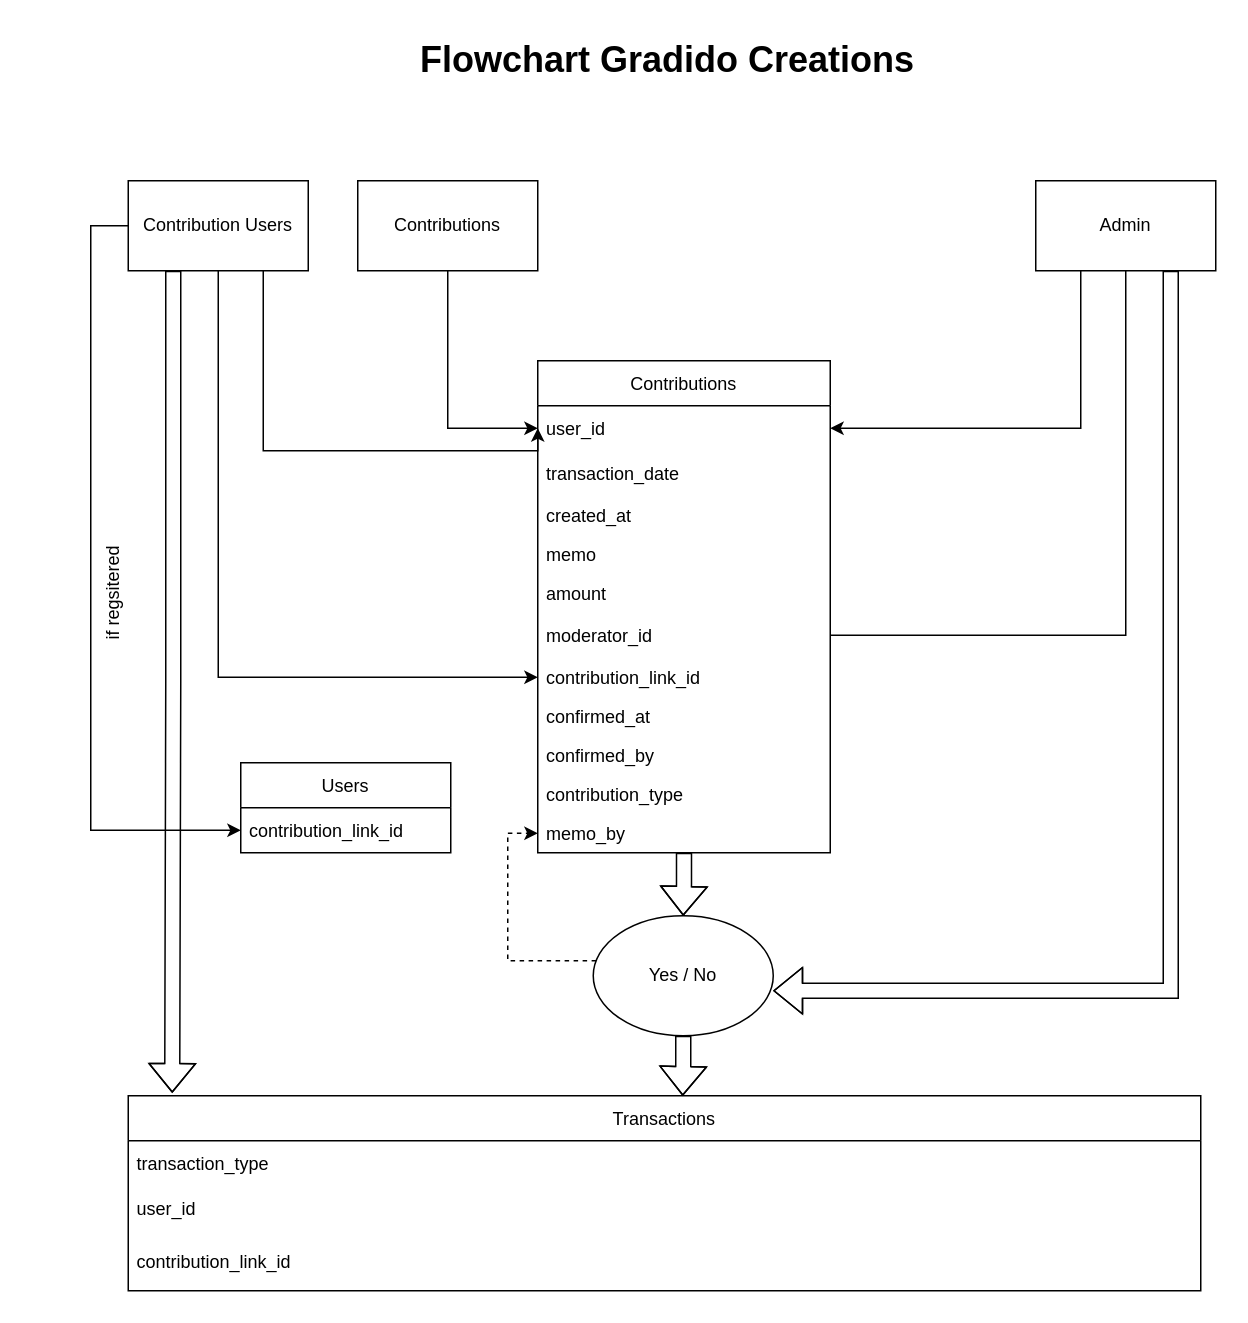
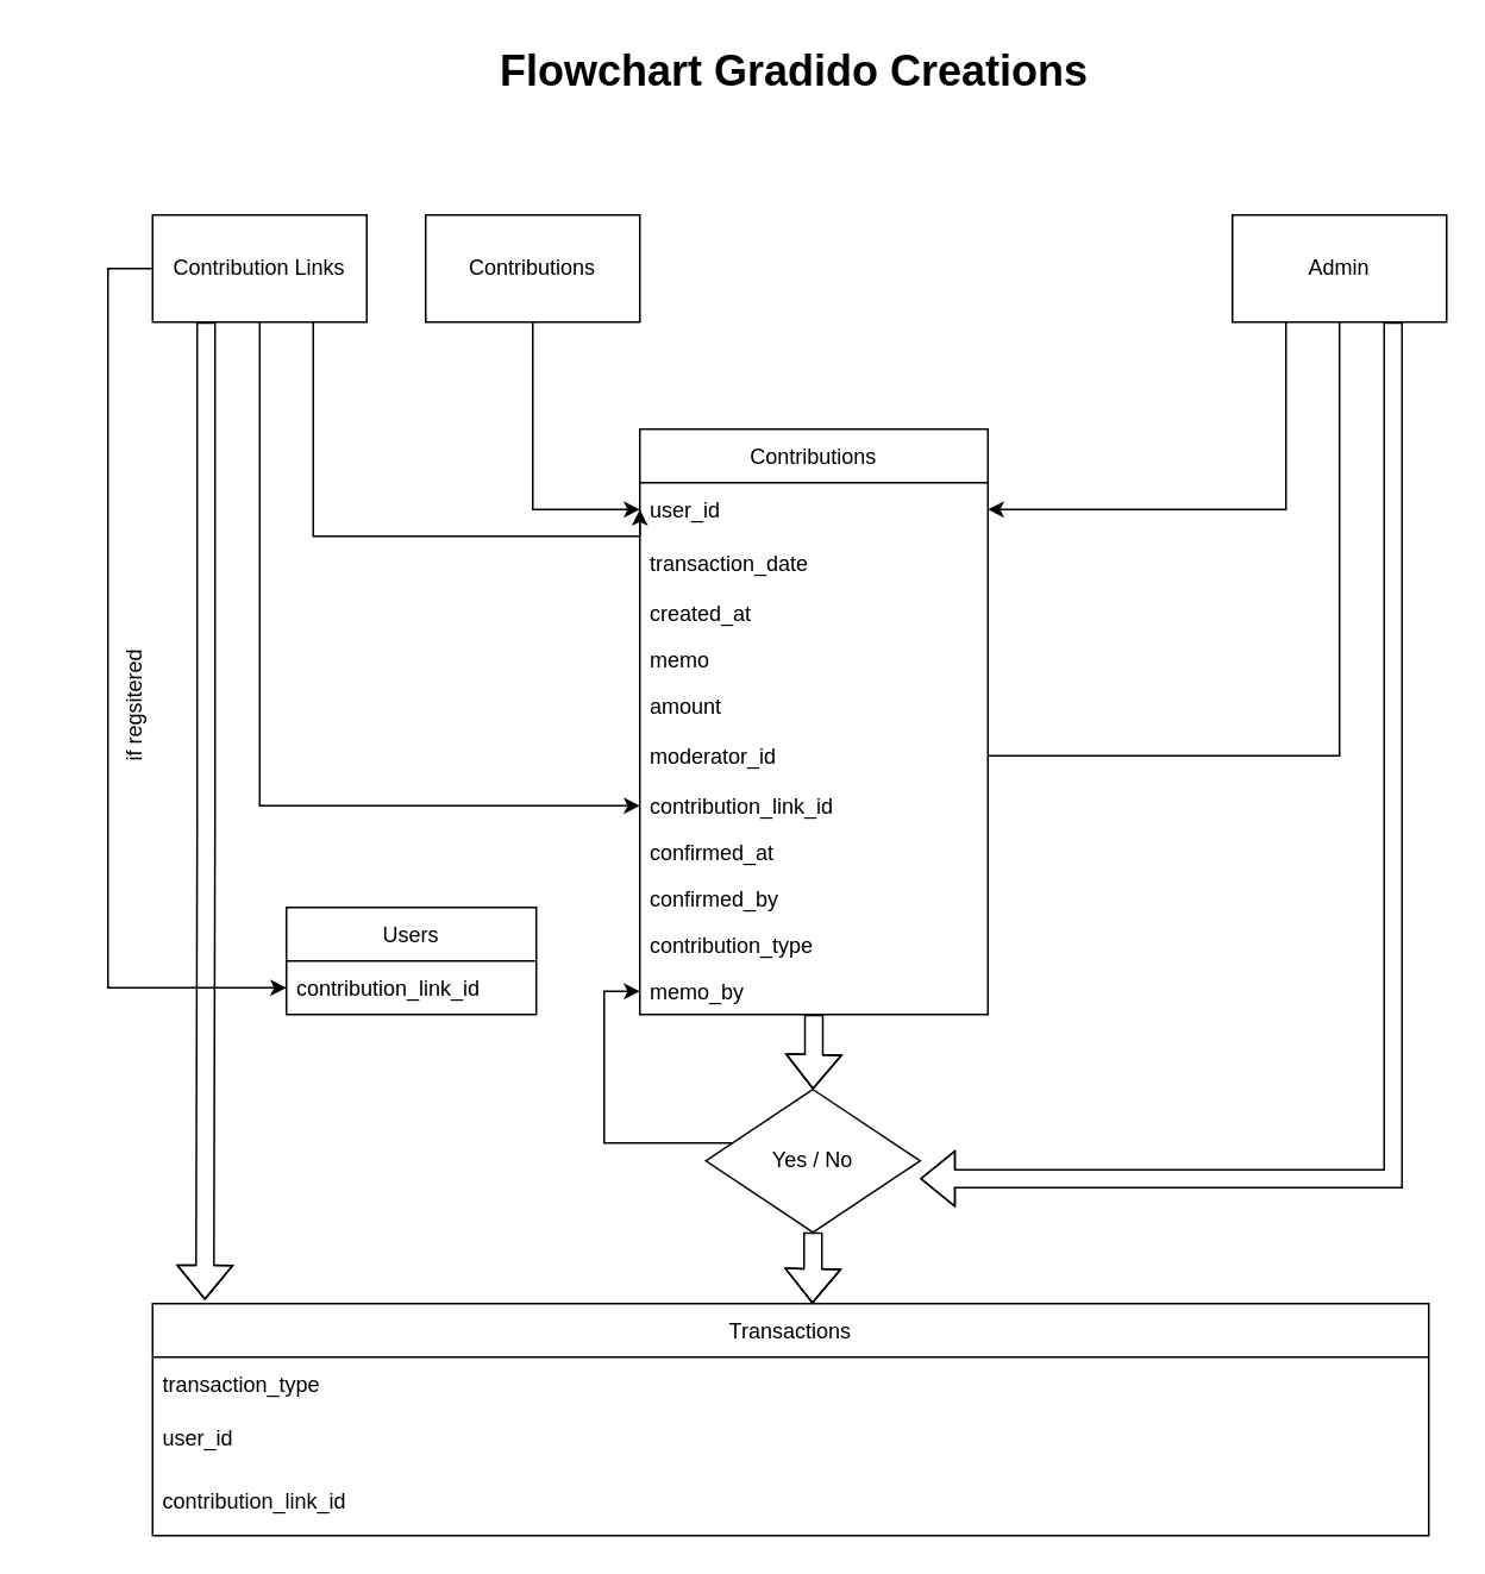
  <mxCell id="0" />
  <mxCell id="1" parent="0" />
  <mxCell id="2" value="&lt;h1&gt;Flowchart Gradido Creations&lt;/h1&gt;" style="text;html=1;strokeColor=none;fillColor=none;spacing=5;spacingTop=-20;whiteSpace=wrap;overflow=hidden;rounded=0;" vertex="1" parent="1"><mxGeometry x="275" y="20" width="370" height="40" as="geometry" /></mxCell>
  <mxCell id="3" style="edgeStyle=orthogonalEdgeStyle;rounded=0;orthogonalLoop=1;jettySize=auto;html=1;exitX=0.5;exitY=1;exitDx=0;exitDy=0;" edge="1" parent="1" source="4" target="20"><mxGeometry relative="1" as="geometry" /></mxCell>
  <mxCell id="4" value="Contributions" style="rounded=0;whiteSpace=wrap;html=1;" vertex="1" parent="1"><mxGeometry x="238" y="120" width="120" height="60" as="geometry" /></mxCell>
  <mxCell id="5" style="edgeStyle=orthogonalEdgeStyle;rounded=0;orthogonalLoop=1;jettySize=auto;html=1;exitX=0.75;exitY=1;exitDx=0;exitDy=0;entryX=0;entryY=0.5;entryDx=0;entryDy=0;" edge="1" parent="1" source="9" target="20"><mxGeometry relative="1" as="geometry"><Array as="points"><mxPoint x="175" y="300" /><mxPoint x="358" y="300" /></Array></mxGeometry></mxCell>
  <mxCell id="6" style="edgeStyle=orthogonalEdgeStyle;rounded=0;orthogonalLoop=1;jettySize=auto;html=1;exitX=0.5;exitY=1;exitDx=0;exitDy=0;entryX=0;entryY=0.5;entryDx=0;entryDy=0;" edge="1" parent="1" source="9" target="26"><mxGeometry relative="1" as="geometry" /></mxCell>
  <mxCell id="7" style="edgeStyle=orthogonalEdgeStyle;shape=flexArrow;rounded=0;orthogonalLoop=1;jettySize=auto;html=1;exitX=0.25;exitY=1;exitDx=0;exitDy=0;entryX=0.041;entryY=-0.015;entryDx=0;entryDy=0;entryPerimeter=0;" edge="1" parent="1" source="9" target="14"><mxGeometry relative="1" as="geometry" /></mxCell>
  <mxCell id="8" style="edgeStyle=orthogonalEdgeStyle;rounded=0;orthogonalLoop=1;jettySize=auto;html=1;" edge="1" parent="1" source="9" target="35"><mxGeometry relative="1" as="geometry"><Array as="points"><mxPoint x="60" y="150" /><mxPoint x="60" y="553" /></Array></mxGeometry></mxCell>
- <mxCell id="9" value="Contribution Users" style="rounded=0;whiteSpace=wrap;html=1;" vertex="1" parent="1"><mxGeometry x="85" y="120" width="120" height="60" as="geometry" /></mxCell>
+ <mxCell id="9" value="Contribution Links" style="rounded=0;whiteSpace=wrap;html=1;" vertex="1" parent="1"><mxGeometry x="85" y="120" width="120" height="60" as="geometry" /></mxCell>
  <mxCell id="10" style="edgeStyle=orthogonalEdgeStyle;rounded=0;orthogonalLoop=1;jettySize=auto;html=1;exitX=0.25;exitY=1;exitDx=0;exitDy=0;entryX=1;entryY=0.5;entryDx=0;entryDy=0;" edge="1" parent="1" source="13" target="20"><mxGeometry relative="1" as="geometry" /></mxCell>
  <mxCell id="11" style="edgeStyle=orthogonalEdgeStyle;rounded=0;orthogonalLoop=1;jettySize=auto;html=1;exitX=0.5;exitY=1;exitDx=0;exitDy=0;entryX=1;entryY=0.5;entryDx=0;entryDy=0;endArrow=none;" edge="1" parent="1" source="13" target="25"><mxGeometry relative="1" as="geometry" /></mxCell>
  <mxCell id="12" style="edgeStyle=orthogonalEdgeStyle;shape=flexArrow;rounded=0;orthogonalLoop=1;jettySize=auto;html=1;exitX=0.75;exitY=1;exitDx=0;exitDy=0;entryX=1;entryY=0.625;entryDx=0;entryDy=0;entryPerimeter=0;" edge="1" parent="1" source="13" target="33"><mxGeometry relative="1" as="geometry" /></mxCell>
  <mxCell id="13" value="Admin" style="rounded=0;whiteSpace=wrap;html=1;" vertex="1" parent="1"><mxGeometry x="690" y="120" width="120" height="60" as="geometry" /></mxCell>
  <mxCell id="14" value="Transactions" style="swimlane;fontStyle=0;childLayout=stackLayout;horizontal=1;startSize=30;horizontalStack=0;resizeParent=1;resizeParentMax=0;resizeLast=0;collapsible=1;marginBottom=0;" vertex="1" parent="1"><mxGeometry x="85" y="730" width="715" height="130" as="geometry"><mxRectangle x="365" y="780" width="100" height="30" as="alternateBounds" /></mxGeometry></mxCell>
  <mxCell id="15" value="transaction_type" style="text;strokeColor=none;fillColor=none;align=left;verticalAlign=middle;spacingLeft=4;spacingRight=4;overflow=hidden;points=[[0,0.5],[1,0.5]];portConstraint=eastwest;rotatable=0;" vertex="1" parent="14"><mxGeometry y="30" width="715" height="30" as="geometry" /></mxCell>
  <mxCell id="16" value="user_id" style="text;strokeColor=none;fillColor=none;align=left;verticalAlign=middle;spacingLeft=4;spacingRight=4;overflow=hidden;points=[[0,0.5],[1,0.5]];portConstraint=eastwest;rotatable=0;" vertex="1" parent="14"><mxGeometry y="60" width="715" height="30" as="geometry" /></mxCell>
  <mxCell id="17" value="contribution_link_id" style="text;strokeColor=none;fillColor=none;align=left;verticalAlign=middle;spacingLeft=4;spacingRight=4;overflow=hidden;points=[[0,0.5],[1,0.5]];portConstraint=eastwest;rotatable=0;" vertex="1" parent="14"><mxGeometry y="90" width="715" height="40" as="geometry" /></mxCell>
  <mxCell id="18" style="edgeStyle=orthogonalEdgeStyle;shape=flexArrow;rounded=0;orthogonalLoop=1;jettySize=auto;html=1;entryX=0.5;entryY=0;entryDx=0;entryDy=0;" edge="1" parent="1" source="19" target="33"><mxGeometry relative="1" as="geometry" /></mxCell>
  <mxCell id="19" value="Contributions" style="swimlane;fontStyle=0;childLayout=stackLayout;horizontal=1;startSize=30;horizontalStack=0;resizeParent=1;resizeParentMax=0;resizeLast=0;collapsible=1;marginBottom=0;direction=east;" vertex="1" parent="1"><mxGeometry x="358" y="240" width="195" height="328" as="geometry" /></mxCell>
  <mxCell id="20" value="user_id" style="text;strokeColor=none;fillColor=none;align=left;verticalAlign=middle;spacingLeft=4;spacingRight=4;overflow=hidden;points=[[0,0.5],[1,0.5]];portConstraint=eastwest;rotatable=0;" vertex="1" parent="19"><mxGeometry y="30" width="195" height="30" as="geometry" /></mxCell>
  <mxCell id="21" value="transaction_date" style="text;strokeColor=none;fillColor=none;align=left;verticalAlign=middle;spacingLeft=4;spacingRight=4;overflow=hidden;points=[[0,0.5],[1,0.5]];portConstraint=eastwest;rotatable=0;" vertex="1" parent="19"><mxGeometry y="60" width="195" height="30" as="geometry" /></mxCell>
  <mxCell id="22" value="created_at" style="text;strokeColor=none;fillColor=none;align=left;verticalAlign=top;spacingLeft=4;spacingRight=4;overflow=hidden;rotatable=0;points=[[0,0.5],[1,0.5]];portConstraint=eastwest;" vertex="1" parent="19"><mxGeometry y="90" width="195" height="26" as="geometry" /></mxCell>
  <mxCell id="23" value="memo" style="text;strokeColor=none;fillColor=none;align=left;verticalAlign=top;spacingLeft=4;spacingRight=4;overflow=hidden;rotatable=0;points=[[0,0.5],[1,0.5]];portConstraint=eastwest;" vertex="1" parent="19"><mxGeometry y="116" width="195" height="26" as="geometry" /></mxCell>
  <mxCell id="24" value="amount" style="text;strokeColor=none;fillColor=none;align=left;verticalAlign=top;spacingLeft=4;spacingRight=4;overflow=hidden;rotatable=0;points=[[0,0.5],[1,0.5]];portConstraint=eastwest;" vertex="1" parent="19"><mxGeometry y="142" width="195" height="26" as="geometry" /></mxCell>
  <mxCell id="25" value="moderator_id" style="text;strokeColor=none;fillColor=none;align=left;verticalAlign=middle;spacingLeft=4;spacingRight=4;overflow=hidden;points=[[0,0.5],[1,0.5]];portConstraint=eastwest;rotatable=0;" vertex="1" parent="19"><mxGeometry y="168" width="195" height="30" as="geometry" /></mxCell>
  <mxCell id="26" value="contribution_link_id" style="text;strokeColor=none;fillColor=none;align=left;verticalAlign=top;spacingLeft=4;spacingRight=4;overflow=hidden;rotatable=0;points=[[0,0.5],[1,0.5]];portConstraint=eastwest;" vertex="1" parent="19"><mxGeometry y="198" width="195" height="26" as="geometry" /></mxCell>
  <mxCell id="27" value="confirmed_at" style="text;strokeColor=none;fillColor=none;align=left;verticalAlign=top;spacingLeft=4;spacingRight=4;overflow=hidden;rotatable=0;points=[[0,0.5],[1,0.5]];portConstraint=eastwest;" vertex="1" parent="19"><mxGeometry y="224" width="195" height="26" as="geometry" /></mxCell>
  <mxCell id="28" value="confirmed_by" style="text;strokeColor=none;fillColor=none;align=left;verticalAlign=top;spacingLeft=4;spacingRight=4;overflow=hidden;rotatable=0;points=[[0,0.5],[1,0.5]];portConstraint=eastwest;" vertex="1" parent="19"><mxGeometry y="250" width="195" height="26" as="geometry" /></mxCell>
  <mxCell id="29" value="contribution_type" style="text;strokeColor=none;fillColor=none;align=left;verticalAlign=top;spacingLeft=4;spacingRight=4;overflow=hidden;rotatable=0;points=[[0,0.5],[1,0.5]];portConstraint=eastwest;" vertex="1" parent="19"><mxGeometry y="276" width="195" height="26" as="geometry" /></mxCell>
  <mxCell id="30" value="memo_by" style="text;strokeColor=none;fillColor=none;align=left;verticalAlign=top;spacingLeft=4;spacingRight=4;overflow=hidden;rotatable=0;points=[[0,0.5],[1,0.5]];portConstraint=eastwest;" vertex="1" parent="19"><mxGeometry y="302" width="195" height="26" as="geometry" /></mxCell>
  <mxCell id="31" style="edgeStyle=orthogonalEdgeStyle;shape=flexArrow;rounded=0;orthogonalLoop=1;jettySize=auto;html=1;entryX=0.517;entryY=0;entryDx=0;entryDy=0;entryPerimeter=0;" edge="1" parent="1" source="33" target="14"><mxGeometry relative="1" as="geometry" /></mxCell>
- <mxCell id="32" style="edgeStyle=orthogonalEdgeStyle;rounded=0;orthogonalLoop=1;jettySize=auto;html=1;entryX=0;entryY=0.5;entryDx=0;entryDy=0;dashed=1;" edge="1" parent="1" source="33" target="30"><mxGeometry relative="1" as="geometry"><Array as="points"><mxPoint x="338" y="640" /><mxPoint x="338" y="555" /></Array></mxGeometry></mxCell>
- <mxCell id="33" value="Yes / No" style="ellipse;whiteSpace=wrap;html=1;" vertex="1" parent="1"><mxGeometry x="395" y="610" width="120" height="80" as="geometry" /></mxCell>
+ <mxCell id="32" style="edgeStyle=orthogonalEdgeStyle;rounded=0;orthogonalLoop=1;jettySize=auto;html=1;entryX=0;entryY=0.5;entryDx=0;entryDy=0;" edge="1" parent="1" source="33" target="30"><mxGeometry relative="1" as="geometry"><Array as="points"><mxPoint x="338" y="640" /><mxPoint x="338" y="555" /></Array></mxGeometry></mxCell>
+ <mxCell id="33" value="Yes / No" style="rhombus;whiteSpace=wrap;html=1;" vertex="1" parent="1"><mxGeometry x="395" y="610" width="120" height="80" as="geometry" /></mxCell>
  <mxCell id="34" value="Users" style="swimlane;fontStyle=0;childLayout=stackLayout;horizontal=1;startSize=30;horizontalStack=0;resizeParent=1;resizeParentMax=0;resizeLast=0;collapsible=1;marginBottom=0;" vertex="1" parent="1"><mxGeometry x="160" y="508" width="140" height="60" as="geometry" /></mxCell>
  <mxCell id="35" value="contribution_link_id" style="text;strokeColor=none;fillColor=none;align=left;verticalAlign=middle;spacingLeft=4;spacingRight=4;overflow=hidden;points=[[0,0.5],[1,0.5]];portConstraint=eastwest;rotatable=0;" vertex="1" parent="34"><mxGeometry y="30" width="140" height="30" as="geometry" /></mxCell>
  <mxCell id="36" value="if regsitered" style="text;html=1;strokeColor=none;fillColor=none;align=center;verticalAlign=middle;whiteSpace=wrap;rounded=0;rotation=270;" vertex="1" parent="1"><mxGeometry x="20" y="380" width="110" height="30" as="geometry" /></mxCell>
